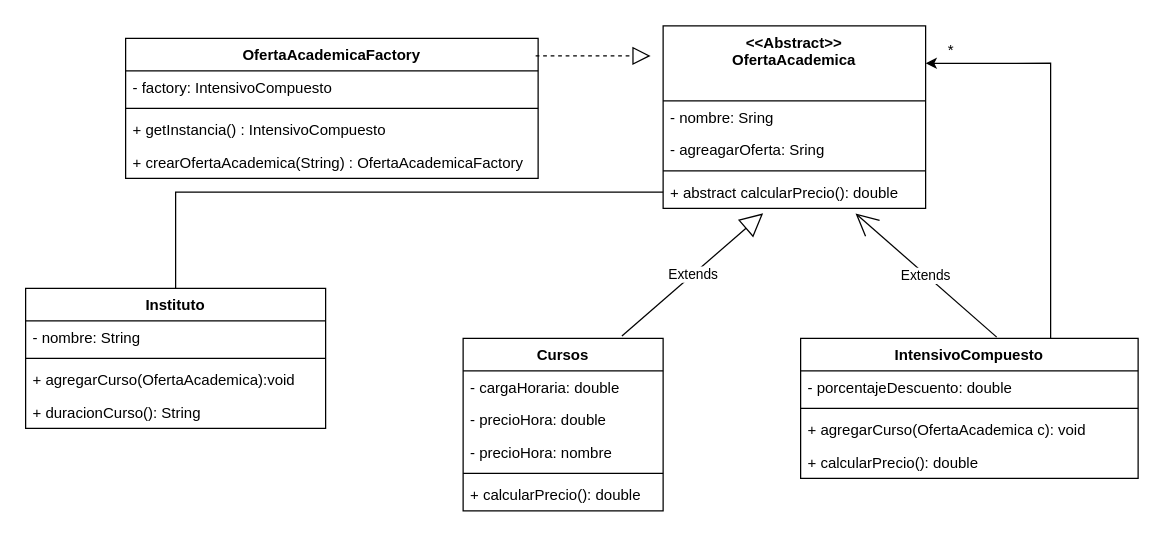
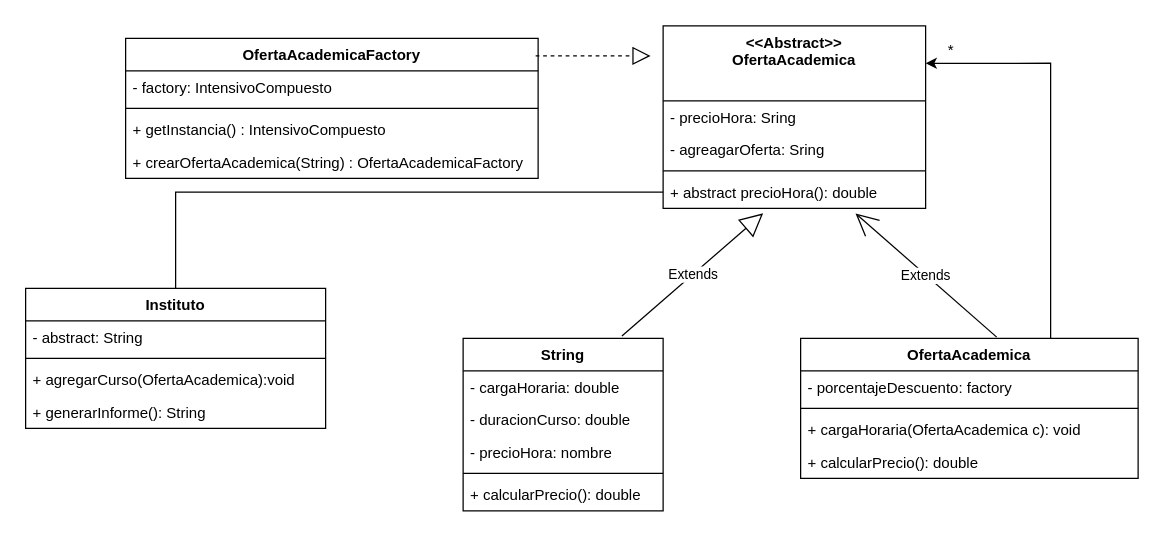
  <mxCell id="0" />
  <mxCell id="1" parent="0" />
  <mxCell id="2" style="edgeStyle=orthogonalEdgeStyle;rounded=0;orthogonalLoop=1;jettySize=auto;html=1;entryX=1;entryY=0.205;entryDx=0;entryDy=0;entryPerimeter=0;" edge="1" parent="1" source="3" target="14"><mxGeometry relative="1" as="geometry"><mxPoint x="780" y="40" as="targetPoint" /><Array as="points"><mxPoint x="840" y="50" /></Array></mxGeometry></mxCell>
- <mxCell id="3" value="IntensivoCompuesto" style="swimlane;fontStyle=1;align=center;verticalAlign=top;childLayout=stackLayout;horizontal=1;startSize=26;horizontalStack=0;resizeParent=1;resizeParentMax=0;resizeLast=0;collapsible=1;marginBottom=0;" vertex="1" parent="1"><mxGeometry x="640" y="270" width="270" height="112" as="geometry" /></mxCell>
- <mxCell id="4" value="- porcentajeDescuento: double" style="text;strokeColor=none;fillColor=none;align=left;verticalAlign=top;spacingLeft=4;spacingRight=4;overflow=hidden;rotatable=0;points=[[0,0.5],[1,0.5]];portConstraint=eastwest;" vertex="1" parent="3"><mxGeometry y="26" width="270" height="26" as="geometry" /></mxCell>
+ <mxCell id="3" value="OfertaAcademica" style="swimlane;fontStyle=1;align=center;verticalAlign=top;childLayout=stackLayout;horizontal=1;startSize=26;horizontalStack=0;resizeParent=1;resizeParentMax=0;resizeLast=0;collapsible=1;marginBottom=0;" vertex="1" parent="1"><mxGeometry x="640" y="270" width="270" height="112" as="geometry" /></mxCell>
+ <mxCell id="4" value="- porcentajeDescuento: factory" style="text;strokeColor=none;fillColor=none;align=left;verticalAlign=top;spacingLeft=4;spacingRight=4;overflow=hidden;rotatable=0;points=[[0,0.5],[1,0.5]];portConstraint=eastwest;" vertex="1" parent="3"><mxGeometry y="26" width="270" height="26" as="geometry" /></mxCell>
  <mxCell id="5" value="" style="line;strokeWidth=1;fillColor=none;align=left;verticalAlign=middle;spacingTop=-1;spacingLeft=3;spacingRight=3;rotatable=0;labelPosition=right;points=[];portConstraint=eastwest;" vertex="1" parent="3"><mxGeometry y="52" width="270" height="8" as="geometry" /></mxCell>
- <mxCell id="6" value="+ agregarCurso(OfertaAcademica c): void" style="text;strokeColor=none;fillColor=none;align=left;verticalAlign=top;spacingLeft=4;spacingRight=4;overflow=hidden;rotatable=0;points=[[0,0.5],[1,0.5]];portConstraint=eastwest;" vertex="1" parent="3"><mxGeometry y="60" width="270" height="26" as="geometry" /></mxCell>
+ <mxCell id="6" value="+ cargaHoraria(OfertaAcademica c): void" style="text;strokeColor=none;fillColor=none;align=left;verticalAlign=top;spacingLeft=4;spacingRight=4;overflow=hidden;rotatable=0;points=[[0,0.5],[1,0.5]];portConstraint=eastwest;" vertex="1" parent="3"><mxGeometry y="60" width="270" height="26" as="geometry" /></mxCell>
  <mxCell id="7" value="+ calcularPrecio(): double" style="text;strokeColor=none;fillColor=none;align=left;verticalAlign=top;spacingLeft=4;spacingRight=4;overflow=hidden;rotatable=0;points=[[0,0.5],[1,0.5]];portConstraint=eastwest;" vertex="1" parent="3"><mxGeometry y="86" width="270" height="26" as="geometry" /></mxCell>
- <mxCell id="8" value="Cursos" style="swimlane;fontStyle=1;align=center;verticalAlign=top;childLayout=stackLayout;horizontal=1;startSize=26;horizontalStack=0;resizeParent=1;resizeParentMax=0;resizeLast=0;collapsible=1;marginBottom=0;" vertex="1" parent="1"><mxGeometry x="370" y="270" width="160" height="138" as="geometry" /></mxCell>
+ <mxCell id="8" value="String" style="swimlane;fontStyle=1;align=center;verticalAlign=top;childLayout=stackLayout;horizontal=1;startSize=26;horizontalStack=0;resizeParent=1;resizeParentMax=0;resizeLast=0;collapsible=1;marginBottom=0;" vertex="1" parent="1"><mxGeometry x="370" y="270" width="160" height="138" as="geometry" /></mxCell>
  <mxCell id="9" value="- cargaHoraria: double" style="text;strokeColor=none;fillColor=none;align=left;verticalAlign=top;spacingLeft=4;spacingRight=4;overflow=hidden;rotatable=0;points=[[0,0.5],[1,0.5]];portConstraint=eastwest;" vertex="1" parent="8"><mxGeometry y="26" width="160" height="26" as="geometry" /></mxCell>
- <mxCell id="10" value="- precioHora: double" style="text;strokeColor=none;fillColor=none;align=left;verticalAlign=top;spacingLeft=4;spacingRight=4;overflow=hidden;rotatable=0;points=[[0,0.5],[1,0.5]];portConstraint=eastwest;" vertex="1" parent="8"><mxGeometry y="52" width="160" height="26" as="geometry" /></mxCell>
+ <mxCell id="10" value="- duracionCurso: double" style="text;strokeColor=none;fillColor=none;align=left;verticalAlign=top;spacingLeft=4;spacingRight=4;overflow=hidden;rotatable=0;points=[[0,0.5],[1,0.5]];portConstraint=eastwest;" vertex="1" parent="8"><mxGeometry y="52" width="160" height="26" as="geometry" /></mxCell>
  <mxCell id="11" value="- precioHora: nombre" style="text;strokeColor=none;fillColor=none;align=left;verticalAlign=top;spacingLeft=4;spacingRight=4;overflow=hidden;rotatable=0;points=[[0,0.5],[1,0.5]];portConstraint=eastwest;" vertex="1" parent="8"><mxGeometry y="78" width="160" height="26" as="geometry" /></mxCell>
  <mxCell id="12" value="" style="line;strokeWidth=1;fillColor=none;align=left;verticalAlign=middle;spacingTop=-1;spacingLeft=3;spacingRight=3;rotatable=0;labelPosition=right;points=[];portConstraint=eastwest;" vertex="1" parent="8"><mxGeometry y="104" width="160" height="8" as="geometry" /></mxCell>
  <mxCell id="13" value="+ calcularPrecio(): double" style="text;strokeColor=none;fillColor=none;align=left;verticalAlign=top;spacingLeft=4;spacingRight=4;overflow=hidden;rotatable=0;points=[[0,0.5],[1,0.5]];portConstraint=eastwest;" vertex="1" parent="8"><mxGeometry y="112" width="160" height="26" as="geometry" /></mxCell>
  <mxCell id="14" value="&lt;&lt;Abstract&gt;&gt;&#10;OfertaAcademica" style="swimlane;fontStyle=1;align=center;verticalAlign=top;childLayout=stackLayout;horizontal=1;startSize=60;horizontalStack=0;resizeParent=1;resizeParentMax=0;resizeLast=0;collapsible=1;marginBottom=0;" vertex="1" parent="1"><mxGeometry x="530" y="20" width="210" height="146" as="geometry" /></mxCell>
- <mxCell id="15" value="- nombre: Sring" style="text;strokeColor=none;fillColor=none;align=left;verticalAlign=top;spacingLeft=4;spacingRight=4;overflow=hidden;rotatable=0;points=[[0,0.5],[1,0.5]];portConstraint=eastwest;" vertex="1" parent="14"><mxGeometry y="60" width="210" height="26" as="geometry" /></mxCell>
+ <mxCell id="15" value="- precioHora: Sring" style="text;strokeColor=none;fillColor=none;align=left;verticalAlign=top;spacingLeft=4;spacingRight=4;overflow=hidden;rotatable=0;points=[[0,0.5],[1,0.5]];portConstraint=eastwest;" vertex="1" parent="14"><mxGeometry y="60" width="210" height="26" as="geometry" /></mxCell>
  <mxCell id="16" value="- agreagarOferta: Sring" style="text;strokeColor=none;fillColor=none;align=left;verticalAlign=top;spacingLeft=4;spacingRight=4;overflow=hidden;rotatable=0;points=[[0,0.5],[1,0.5]];portConstraint=eastwest;" vertex="1" parent="14"><mxGeometry y="86" width="210" height="26" as="geometry" /></mxCell>
  <mxCell id="17" value="" style="line;strokeWidth=1;fillColor=none;align=left;verticalAlign=middle;spacingTop=-1;spacingLeft=3;spacingRight=3;rotatable=0;labelPosition=right;points=[];portConstraint=eastwest;" vertex="1" parent="14"><mxGeometry y="112" width="210" height="8" as="geometry" /></mxCell>
- <mxCell id="18" value="+ abstract calcularPrecio(): double" style="text;strokeColor=none;fillColor=none;align=left;verticalAlign=top;spacingLeft=4;spacingRight=4;overflow=hidden;rotatable=0;points=[[0,0.5],[1,0.5]];portConstraint=eastwest;" vertex="1" parent="14"><mxGeometry y="120" width="210" height="26" as="geometry" /></mxCell>
+ <mxCell id="18" value="+ abstract precioHora(): double" style="text;strokeColor=none;fillColor=none;align=left;verticalAlign=top;spacingLeft=4;spacingRight=4;overflow=hidden;rotatable=0;points=[[0,0.5],[1,0.5]];portConstraint=eastwest;" vertex="1" parent="14"><mxGeometry y="120" width="210" height="26" as="geometry" /></mxCell>
  <mxCell id="19" value="Extends" style="endArrow=open;endSize=16;endFill=0;html=1;rounded=0;exitX=0.581;exitY=-0.009;exitDx=0;exitDy=0;exitPerimeter=0;entryX=0.733;entryY=1.154;entryDx=0;entryDy=0;entryPerimeter=0;" edge="1" parent="1" source="3" target="18"><mxGeometry width="160" relative="1" as="geometry"><mxPoint x="490" y="240" as="sourcePoint" /><mxPoint x="670" y="190" as="targetPoint" /></mxGeometry></mxCell>
  <mxCell id="20" value="Extends" style="endArrow=block;endSize=16;endFill=0;html=1;rounded=0;exitX=0.794;exitY=-0.014;exitDx=0;exitDy=0;exitPerimeter=0;" edge="1" parent="1" source="8"><mxGeometry width="160" relative="1" as="geometry"><mxPoint x="490" y="240" as="sourcePoint" /><mxPoint x="610" y="170" as="targetPoint" /></mxGeometry></mxCell>
  <mxCell id="21" value="*" style="text;html=1;align=center;verticalAlign=middle;resizable=0;points=[];autosize=1;strokeColor=none;fillColor=none;" vertex="1" parent="1"><mxGeometry x="750" y="30" width="20" height="20" as="geometry" /></mxCell>
  <mxCell id="22" value="OfertaAcademicaFactory" style="swimlane;fontStyle=1;align=center;verticalAlign=top;childLayout=stackLayout;horizontal=1;startSize=26;horizontalStack=0;resizeParent=1;resizeParentMax=0;resizeLast=0;collapsible=1;marginBottom=0;" vertex="1" parent="1"><mxGeometry x="100" y="30" width="330" height="112" as="geometry" /></mxCell>
  <mxCell id="23" value="- factory: IntensivoCompuesto" style="text;strokeColor=none;fillColor=none;align=left;verticalAlign=top;spacingLeft=4;spacingRight=4;overflow=hidden;rotatable=0;points=[[0,0.5],[1,0.5]];portConstraint=eastwest;" vertex="1" parent="22"><mxGeometry y="26" width="330" height="26" as="geometry" /></mxCell>
  <mxCell id="24" value="" style="line;strokeWidth=1;fillColor=none;align=left;verticalAlign=middle;spacingTop=-1;spacingLeft=3;spacingRight=3;rotatable=0;labelPosition=right;points=[];portConstraint=eastwest;" vertex="1" parent="22"><mxGeometry y="52" width="330" height="8" as="geometry" /></mxCell>
  <mxCell id="25" value="+ getInstancia() : IntensivoCompuesto" style="text;strokeColor=none;fillColor=none;align=left;verticalAlign=top;spacingLeft=4;spacingRight=4;overflow=hidden;rotatable=0;points=[[0,0.5],[1,0.5]];portConstraint=eastwest;" vertex="1" parent="22"><mxGeometry y="60" width="330" height="26" as="geometry" /></mxCell>
  <mxCell id="26" value="+ crearOfertaAcademica(String) : OfertaAcademicaFactory" style="text;strokeColor=none;fillColor=none;align=left;verticalAlign=top;spacingLeft=4;spacingRight=4;overflow=hidden;rotatable=0;points=[[0,0.5],[1,0.5]];portConstraint=eastwest;" vertex="1" parent="22"><mxGeometry y="86" width="330" height="26" as="geometry" /></mxCell>
  <mxCell id="27" value="" style="endArrow=block;dashed=1;endFill=0;endSize=12;html=1;rounded=0;exitX=0.994;exitY=0.125;exitDx=0;exitDy=0;exitPerimeter=0;" edge="1" parent="1" source="22"><mxGeometry width="160" relative="1" as="geometry"><mxPoint x="310" y="240" as="sourcePoint" /><mxPoint x="520" y="44" as="targetPoint" /></mxGeometry></mxCell>
  <mxCell id="28" style="edgeStyle=orthogonalEdgeStyle;rounded=0;orthogonalLoop=1;jettySize=auto;html=1;entryX=0;entryY=0.5;entryDx=0;entryDy=0;endArrow=none;" edge="1" parent="1" source="29" target="18"><mxGeometry relative="1" as="geometry" /></mxCell>
  <mxCell id="29" value="Instituto" style="swimlane;fontStyle=1;align=center;verticalAlign=top;childLayout=stackLayout;horizontal=1;startSize=26;horizontalStack=0;resizeParent=1;resizeParentMax=0;resizeLast=0;collapsible=1;marginBottom=0;" vertex="1" parent="1"><mxGeometry x="20" y="230" width="240" height="112" as="geometry" /></mxCell>
- <mxCell id="30" value="- nombre: String" style="text;strokeColor=none;fillColor=none;align=left;verticalAlign=top;spacingLeft=4;spacingRight=4;overflow=hidden;rotatable=0;points=[[0,0.5],[1,0.5]];portConstraint=eastwest;" vertex="1" parent="29"><mxGeometry y="26" width="240" height="26" as="geometry" /></mxCell>
+ <mxCell id="30" value="- abstract: String" style="text;strokeColor=none;fillColor=none;align=left;verticalAlign=top;spacingLeft=4;spacingRight=4;overflow=hidden;rotatable=0;points=[[0,0.5],[1,0.5]];portConstraint=eastwest;" vertex="1" parent="29"><mxGeometry y="26" width="240" height="26" as="geometry" /></mxCell>
  <mxCell id="31" value="" style="line;strokeWidth=1;fillColor=none;align=left;verticalAlign=middle;spacingTop=-1;spacingLeft=3;spacingRight=3;rotatable=0;labelPosition=right;points=[];portConstraint=eastwest;" vertex="1" parent="29"><mxGeometry y="52" width="240" height="8" as="geometry" /></mxCell>
  <mxCell id="32" value="+ agregarCurso(OfertaAcademica):void" style="text;strokeColor=none;fillColor=none;align=left;verticalAlign=top;spacingLeft=4;spacingRight=4;overflow=hidden;rotatable=0;points=[[0,0.5],[1,0.5]];portConstraint=eastwest;" vertex="1" parent="29"><mxGeometry y="60" width="240" height="26" as="geometry" /></mxCell>
- <mxCell id="33" value="+ duracionCurso(): String" style="text;strokeColor=none;fillColor=none;align=left;verticalAlign=top;spacingLeft=4;spacingRight=4;overflow=hidden;rotatable=0;points=[[0,0.5],[1,0.5]];portConstraint=eastwest;" vertex="1" parent="29"><mxGeometry y="86" width="240" height="26" as="geometry" /></mxCell>
+ <mxCell id="33" value="+ generarInforme(): String" style="text;strokeColor=none;fillColor=none;align=left;verticalAlign=top;spacingLeft=4;spacingRight=4;overflow=hidden;rotatable=0;points=[[0,0.5],[1,0.5]];portConstraint=eastwest;" vertex="1" parent="29"><mxGeometry y="86" width="240" height="26" as="geometry" /></mxCell>
